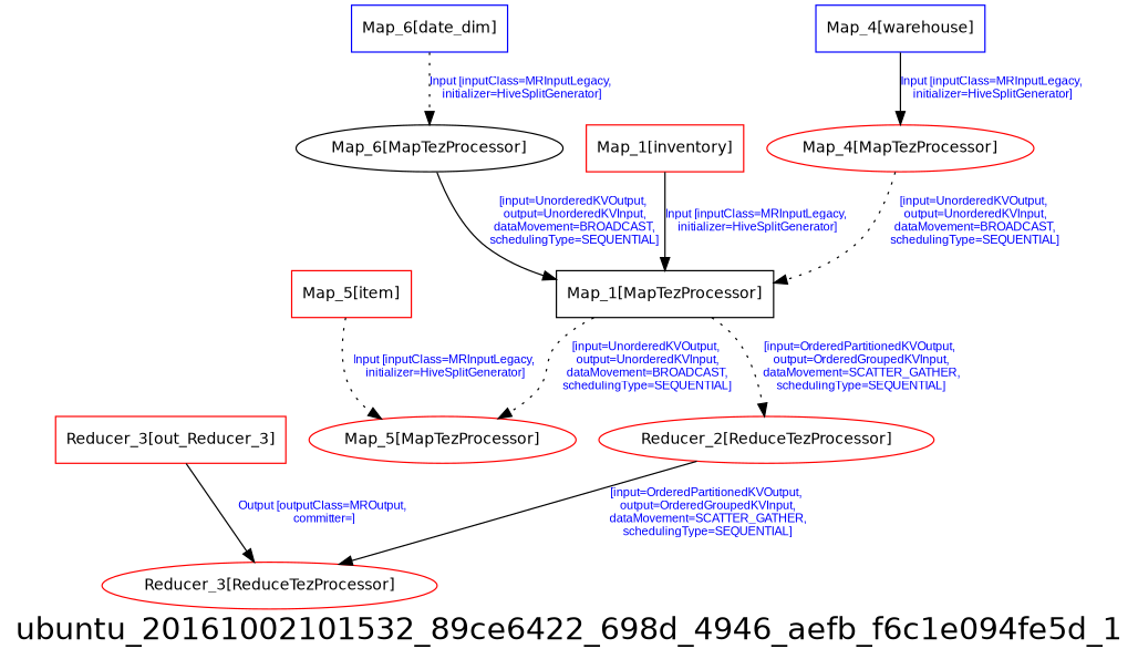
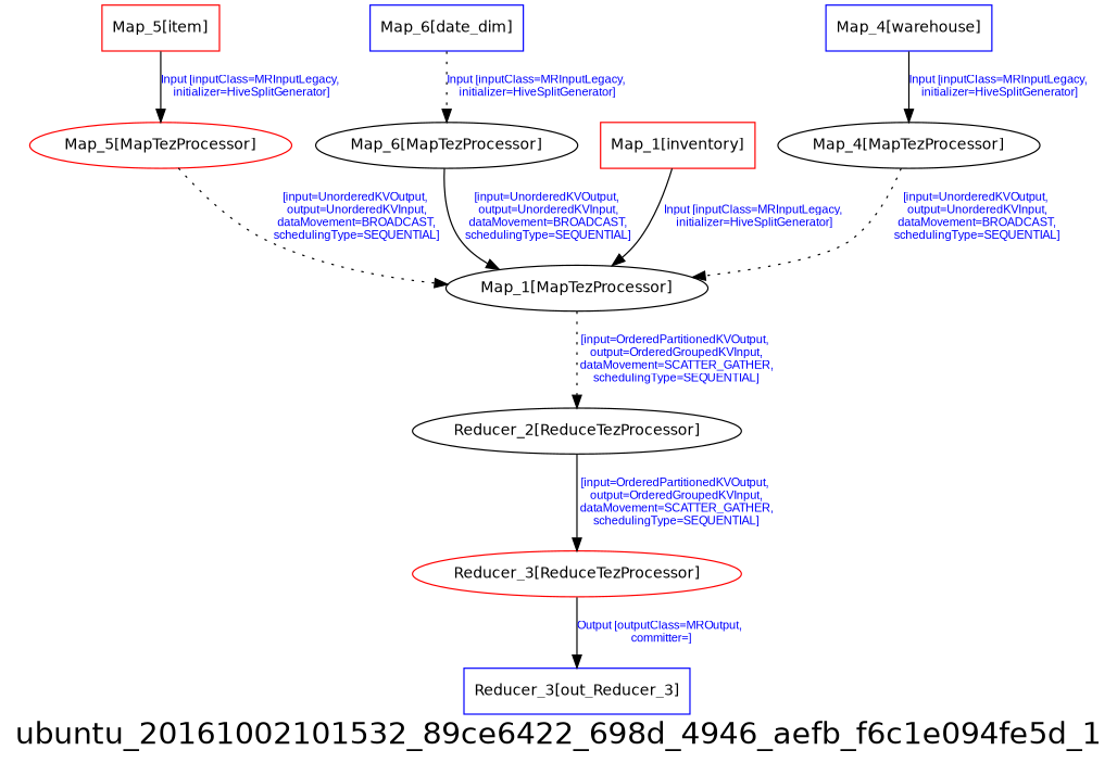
  digraph {
    fontname=Helvetica
    fontsize=24
    label=ubuntu_20161002101532_89ce6422_698d_4946_aefb_f6c1e094fe5d_1
    node [color=red fontname=Helvetica fontsize=12]
    edge [fontcolor=blue fontname=Arial fontsize=9 style=solid]
-   n1 [label="Reducer_3[out_Reducer_3]" shape=box]
-   n2 [label="Reducer_2[ReduceTezProcessor]"]
+   n1 [color=blue label="Reducer_3[out_Reducer_3]" shape=box]
+   n2 [color=black label="Reducer_2[ReduceTezProcessor]"]
    n3 [label="Reducer_3[ReduceTezProcessor]"]
    n4 [label="Map_5[item]" shape=box]
    n5 [label="Map_5[MapTezProcessor]"]
-   n6 [color=black label="Map_1[MapTezProcessor]" shape=box]
+   n6 [color=black label="Map_1[MapTezProcessor]"]
    n7 [color=black label="Map_6[MapTezProcessor]"]
    n8 [label="Map_1[inventory]" shape=box]
    n9 [color=blue label="Map_6[date_dim]" shape=box]
-   n10 [label="Map_4[MapTezProcessor]"]
+   n10 [color=black label="Map_4[MapTezProcessor]"]
    n11 [color=blue label="Map_4[warehouse]" shape=box]
    n2 -> n3 [label="[input=OrderedPartitionedKVOutput,\n output=OrderedGroupedKVInput,\n dataMovement=SCATTER_GATHER,\n schedulingType=SEQUENTIAL]"]
-   n1 -> n3 [label="Output [outputClass=MROutput,\n committer=]"]
-   n4 -> n5 [label="Input [inputClass=MRInputLegacy,\n initializer=HiveSplitGenerator]" style=dotted]
-   n6 -> n5 [label="[input=UnorderedKVOutput,\n output=UnorderedKVInput,\n dataMovement=BROADCAST,\n schedulingType=SEQUENTIAL]" style=dotted]
+   n3 -> n1 [label="Output [outputClass=MROutput,\n committer=]"]
+   n4 -> n5 [label="Input [inputClass=MRInputLegacy,\n initializer=HiveSplitGenerator]"]
+   n5 -> n6 [label="[input=UnorderedKVOutput,\n output=UnorderedKVInput,\n dataMovement=BROADCAST,\n schedulingType=SEQUENTIAL]" style=dotted]
    n6 -> n2 [label="[input=OrderedPartitionedKVOutput,\n output=OrderedGroupedKVInput,\n dataMovement=SCATTER_GATHER,\n schedulingType=SEQUENTIAL]" style=dotted]
    n7 -> n6 [label="[input=UnorderedKVOutput,\n output=UnorderedKVInput,\n dataMovement=BROADCAST,\n schedulingType=SEQUENTIAL]"]
    n8 -> n6 [label="Input [inputClass=MRInputLegacy,\n initializer=HiveSplitGenerator]"]
    n9 -> n7 [label="Input [inputClass=MRInputLegacy,\n initializer=HiveSplitGenerator]" style=dotted]
    n10 -> n6 [label="[input=UnorderedKVOutput,\n output=UnorderedKVInput,\n dataMovement=BROADCAST,\n schedulingType=SEQUENTIAL]" style=dotted]
    n11 -> n10 [label="Input [inputClass=MRInputLegacy,\n initializer=HiveSplitGenerator]"]
  }
